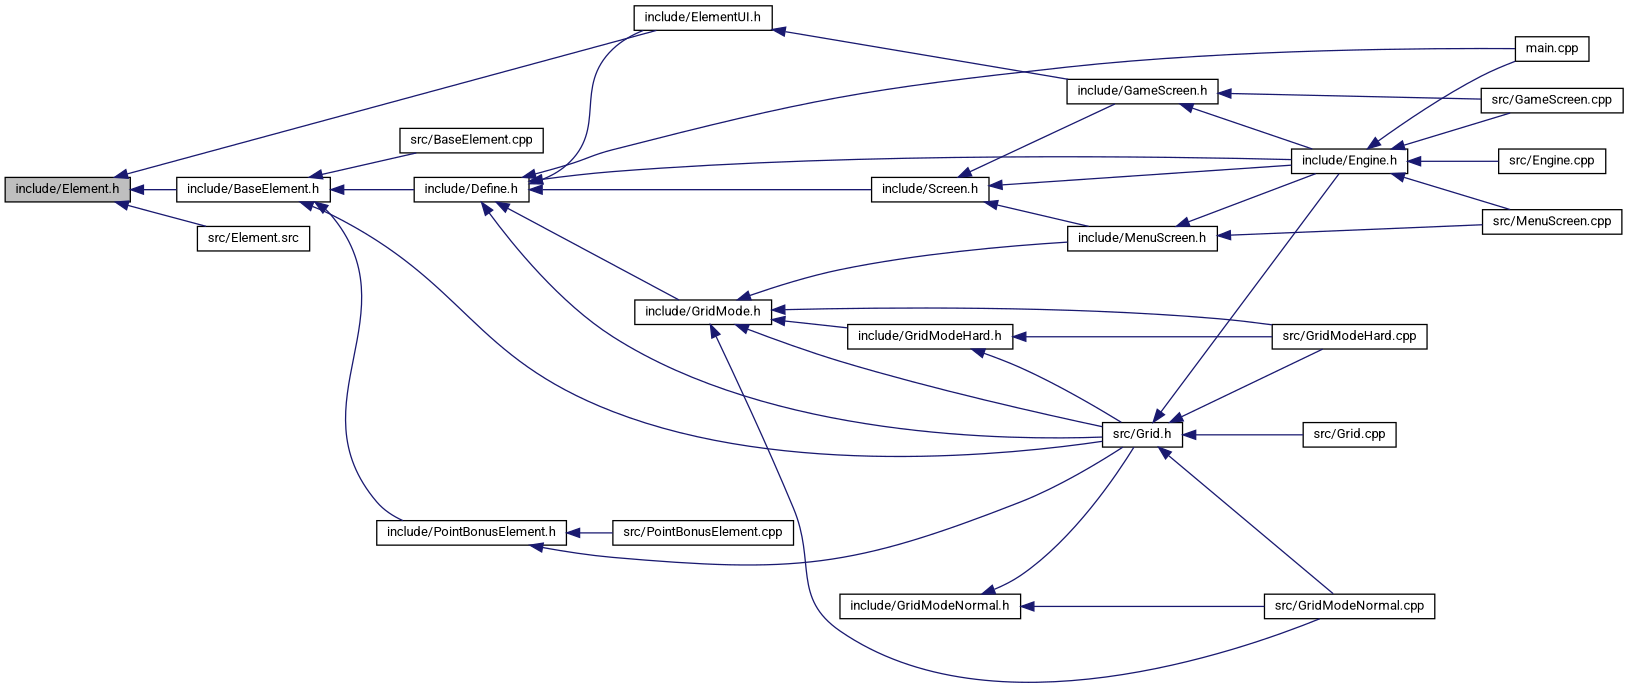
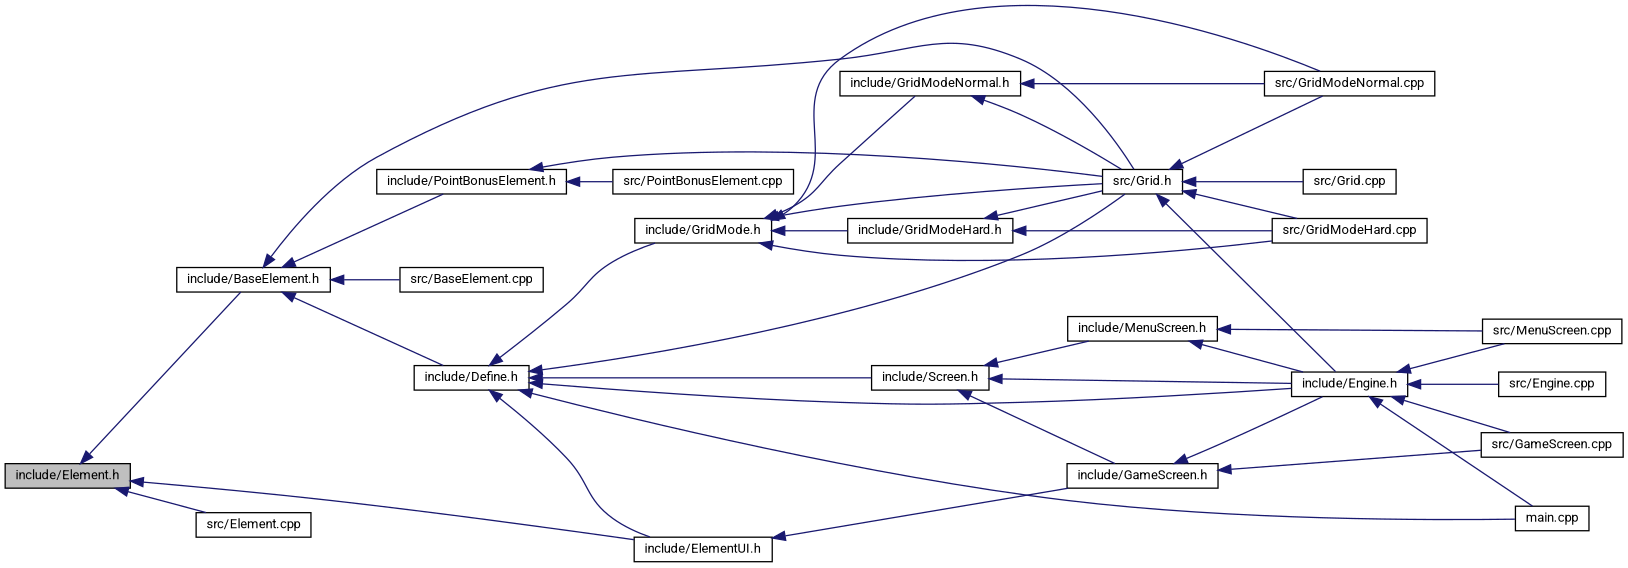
  digraph {
    fontname=Roboto
    rankdir=LR
    node [color=black fillcolor=white fontname=Roboto fontsize=10 shape=record style=filled]
    edge [color=midnightblue dir=back fontname=Roboto fontsize=10 labelfontname=Helvetica labelfontsize=10 style=solid]
    n1 [fillcolor=grey75 fontcolor=black height=0.2 label="include/Element.h" width=0.4]
    n2 [height=0.2 label="include/BaseElement.h" width=0.4]
    n3 [height=0.2 label="include/ElementUI.h" width=0.4]
-   n4 [height=0.2 label="src/Element.src" width=0.4]
+   n4 [height=0.2 label="src/Element.cpp" width=0.4]
    n5 [height=0.2 label="include/Define.h" width=0.4]
    n6 [height=0.2 label="src/Grid.h" width=0.4]
    n7 [height=0.2 label="include/PointBonusElement.h" width=0.4]
    n8 [height=0.2 label="src/BaseElement.cpp" width=0.4]
    n9 [height=0.2 label="include/GameScreen.h" width=0.4]
    n10 [height=0.2 label="include/Engine.h" width=0.4]
    n11 [height=0.2 label="main.cpp" width=0.4]
    n12 [height=0.2 label="include/GridMode.h" width=0.4]
    n13 [height=0.2 label="include/Screen.h" width=0.4]
    n14 [height=0.2 label="src/Grid.cpp" width=0.4]
    n15 [height=0.2 label="src/GridModeHard.cpp" width=0.4]
    n16 [height=0.2 label="src/GridModeNormal.cpp" width=0.4]
    n17 [height=0.2 label="src/PointBonusElement.cpp" width=0.4]
    n18 [height=0.2 label="src/GameScreen.cpp" width=0.4]
    n19 [height=0.2 label="src/Engine.cpp" width=0.4]
    n20 [height=0.2 label="src/MenuScreen.cpp" width=0.4]
    n21 [height=0.2 label="include/GridModeNormal.h" width=0.4]
    n22 [height=0.2 label="include/GridModeHard.h" width=0.4]
    n23 [height=0.2 label="include/MenuScreen.h" width=0.4]
    n1 -> n2
    n1 -> n3
    n1 -> n4
    n2 -> n5
    n2 -> n6
    n2 -> n7
    n2 -> n8
    n3 -> n9
    n5 -> n3
    n5 -> n6
    n5 -> n10
    n5 -> n11
    n5 -> n12
    n5 -> n13
    n6 -> n10
    n6 -> n14
    n6 -> n15
    n6 -> n16
    n7 -> n6
    n7 -> n17
    n9 -> n10
    n9 -> n18
    n10 -> n11
    n10 -> n18
    n10 -> n19
    n10 -> n20
    n12 -> n6
    n12 -> n15
    n12 -> n16
-   n12 -> n23
+   n12 -> n21
    n12 -> n22
    n13 -> n9
    n13 -> n10
    n13 -> n23
    n21 -> n6
    n21 -> n16
    n22 -> n6
    n22 -> n15
    n23 -> n10
    n23 -> n20
  }
